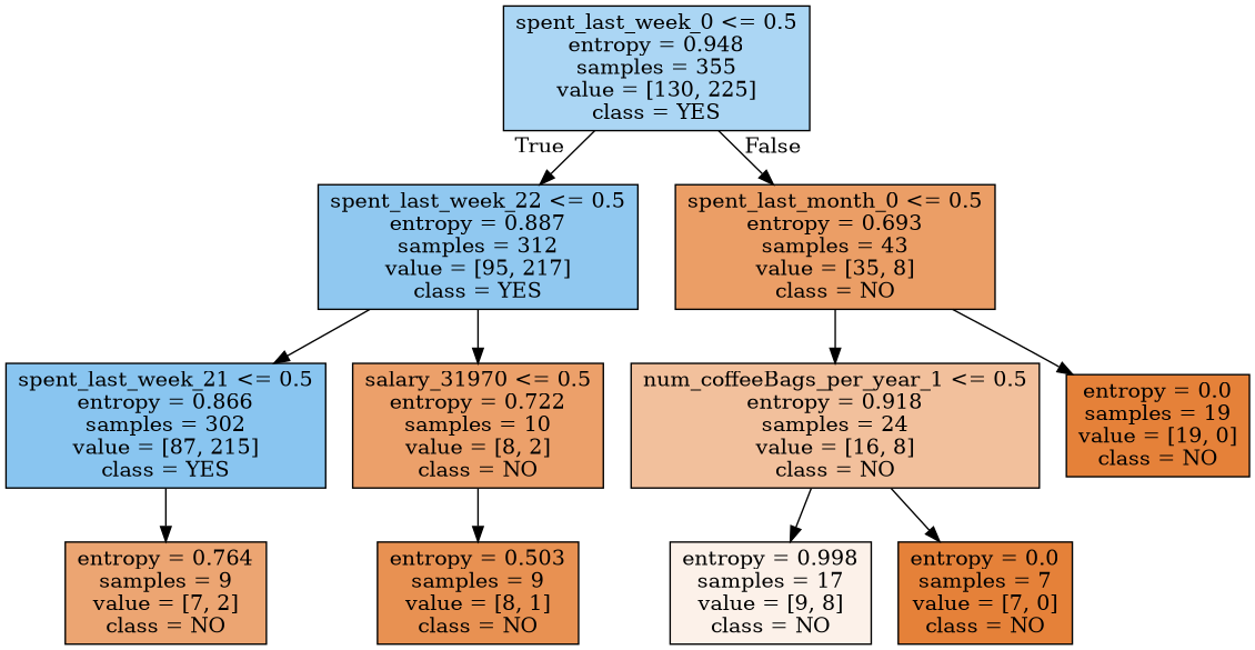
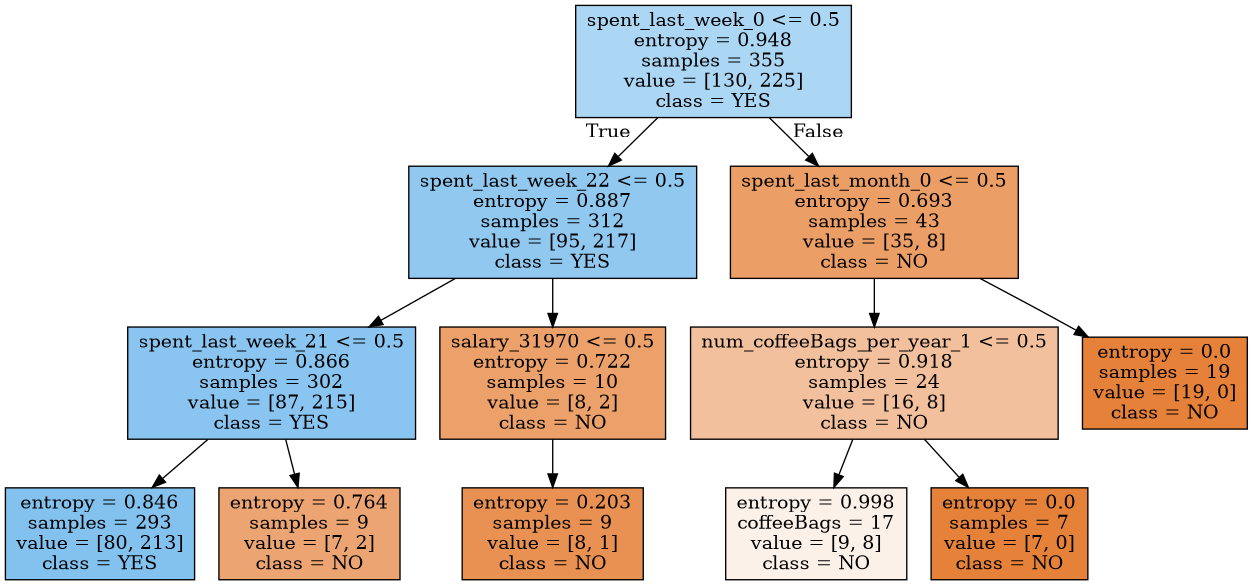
  digraph {
    node [color=black fillcolor="#e58139" shape=box style=filled]
    n1 [fillcolor="#abd6f4" label="spent_last_week_0 <= 0.5\nentropy = 0.948\nsamples = 355\nvalue = [130, 225]\nclass = YES"]
    n2 [fillcolor="#90c8f0" label="spent_last_week_22 <= 0.5\nentropy = 0.887\nsamples = 312\nvalue = [95, 217]\nclass = YES"]
    n3 [fillcolor="#eb9e66" label="spent_last_month_0 <= 0.5\nentropy = 0.693\nsamples = 43\nvalue = [35, 8]\nclass = NO"]
    n4 [fillcolor="#89c5f0" label="spent_last_week_21 <= 0.5\nentropy = 0.866\nsamples = 302\nvalue = [87, 215]\nclass = YES"]
    n5 [fillcolor="#eca06a" label="salary_31970 <= 0.5\nentropy = 0.722\nsamples = 10\nvalue = [8, 2]\nclass = NO"]
    n6 [fillcolor="#f2c09c" label="num_coffeeBags_per_year_1 <= 0.5\nentropy = 0.918\nsamples = 24\nvalue = [16, 8]\nclass = NO"]
    n7 [label="entropy = 0.0\nsamples = 19\nvalue = [19, 0]\nclass = NO"]
+   n8 [fillcolor="#83c2ef" label="entropy = 0.846\nsamples = 293\nvalue = [80, 213]\nclass = YES"]
    n9 [fillcolor="#eca572" label="entropy = 0.764\nsamples = 9\nvalue = [7, 2]\nclass = NO"]
-   n10 [fillcolor="#e89152" label="entropy = 0.503\nsamples = 9\nvalue = [8, 1]\nclass = NO"]
-   n11 [fillcolor="#fcf1e9" label="entropy = 0.998\nsamples = 17\nvalue = [9, 8]\nclass = NO"]
+   n10 [fillcolor="#e89152" label="entropy = 0.203\nsamples = 9\nvalue = [8, 1]\nclass = NO"]
+   n11 [fillcolor="#fcf1e9" label="entropy = 0.998\ncoffeeBags = 17\nvalue = [9, 8]\nclass = NO"]
    n12 [label="entropy = 0.0\nsamples = 7\nvalue = [7, 0]\nclass = NO"]
    n1 -> n2 [headlabel=True labelangle=45 labeldistance=2.5]
    n1 -> n3 [headlabel=False labelangle=-45 labeldistance=2.5]
    n2 -> n4
    n2 -> n5
    n3 -> n6
    n3 -> n7
+   n4 -> n8
    n4 -> n9
    n5 -> n10
    n6 -> n11
    n6 -> n12
  }
